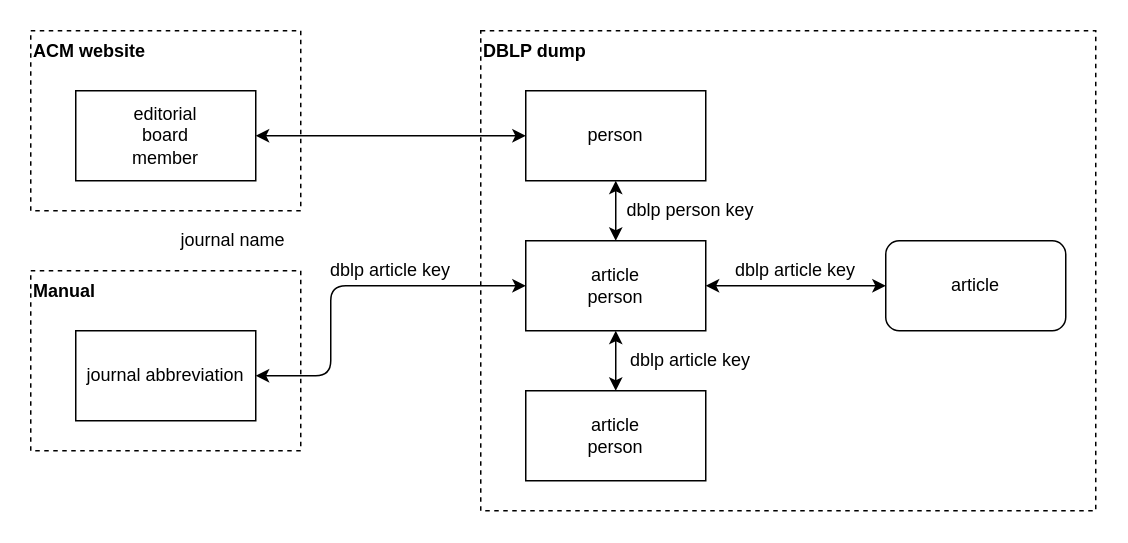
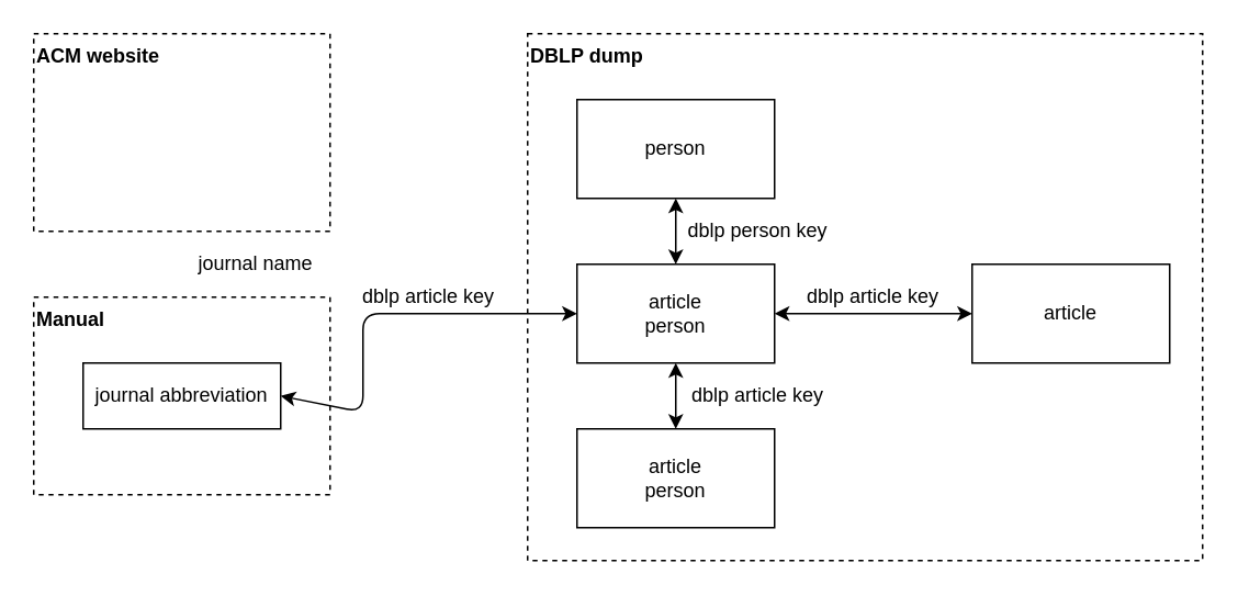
  <mxCell id="0" />
  <mxCell id="1" parent="0" />
  <mxCell id="2" value="ACM website" style="rounded=0;whiteSpace=wrap;html=1;dashed=1;align=left;verticalAlign=top;fontStyle=1" vertex="1" parent="1"><mxGeometry x="20" y="20" width="180" height="120" as="geometry" /></mxCell>
- <mxCell id="3" value="editorial&lt;br&gt;board&lt;br&gt;member" style="rounded=0;whiteSpace=wrap;html=1;" vertex="1" parent="1"><mxGeometry x="50" y="60" width="120" height="60" as="geometry" /></mxCell>
  <mxCell id="4" value="Manual" style="rounded=0;whiteSpace=wrap;html=1;dashed=1;align=left;verticalAlign=top;fontStyle=1" vertex="1" parent="1"><mxGeometry x="20" y="180" width="180" height="120" as="geometry" /></mxCell>
- <mxCell id="5" value="journal abbreviation" style="rounded=0;whiteSpace=wrap;html=1;" vertex="1" parent="1"><mxGeometry x="50" y="220" width="120" height="60" as="geometry" /></mxCell>
+ <mxCell id="5" value="journal abbreviation" style="rounded=0;whiteSpace=wrap;html=1;" vertex="1" parent="1"><mxGeometry x="50" y="220" width="120" height="40" as="geometry" /></mxCell>
  <mxCell id="6" value="dblp article key" style="text;html=1;strokeColor=none;fillColor=none;align=center;verticalAlign=middle;whiteSpace=wrap;rounded=0;dashed=1;" vertex="1" parent="1"><mxGeometry x="200" y="170" width="120" height="20" as="geometry" /></mxCell>
  <mxCell id="7" value="journal name" style="text;html=1;strokeColor=none;fillColor=none;align=center;verticalAlign=middle;whiteSpace=wrap;rounded=0;dashed=1;" vertex="1" parent="1"><mxGeometry x="110" y="150" width="90" height="20" as="geometry" /></mxCell>
  <mxCell id="8" value="" style="group" vertex="1" connectable="0" parent="1"><mxGeometry x="320" y="20" width="410" height="320" as="geometry" /></mxCell>
  <mxCell id="9" value="DBLP dump" style="rounded=0;whiteSpace=wrap;html=1;dashed=1;align=left;verticalAlign=top;fontStyle=1" vertex="1" parent="8"><mxGeometry width="410" height="320" as="geometry" /></mxCell>
  <mxCell id="10" value="article&lt;br&gt;person" style="rounded=0;whiteSpace=wrap;html=1;" vertex="1" parent="8"><mxGeometry x="30" y="140" width="120" height="60" as="geometry" /></mxCell>
- <mxCell id="11" value="article" style="whiteSpace=wrap;html=1;rounded=1;" vertex="1" parent="8"><mxGeometry x="270" y="140" width="120" height="60" as="geometry" /></mxCell>
+ <mxCell id="11" value="article" style="rounded=0;whiteSpace=wrap;html=1;" vertex="1" parent="8"><mxGeometry x="270" y="140" width="120" height="60" as="geometry" /></mxCell>
  <mxCell id="12" value="person" style="rounded=0;whiteSpace=wrap;html=1;" vertex="1" parent="8"><mxGeometry x="30" y="40" width="120" height="60" as="geometry" /></mxCell>
  <mxCell id="13" value="" style="endArrow=classic;startArrow=classic;html=1;entryX=0.5;entryY=1;entryDx=0;entryDy=0;exitX=0.5;exitY=0;exitDx=0;exitDy=0;" edge="1" parent="8" source="10" target="12"><mxGeometry x="-440" y="-120" width="50" height="50" as="geometry"><mxPoint x="630" y="270" as="sourcePoint" /><mxPoint x="680" y="220" as="targetPoint" /></mxGeometry></mxCell>
  <mxCell id="14" value="" style="endArrow=classic;startArrow=classic;html=1;exitX=0.5;exitY=0;exitDx=0;exitDy=0;entryX=0.5;entryY=1;entryDx=0;entryDy=0;" edge="1" parent="8" source="17" target="10"><mxGeometry x="-440" y="-120" width="50" height="50" as="geometry"><mxPoint x="350" y="180" as="sourcePoint" /><mxPoint x="340" y="230" as="targetPoint" /></mxGeometry></mxCell>
  <mxCell id="15" value="dblp article key" style="text;html=1;strokeColor=none;fillColor=none;align=center;verticalAlign=middle;whiteSpace=wrap;rounded=0;dashed=1;" vertex="1" parent="8"><mxGeometry x="90" y="210" width="100" height="20" as="geometry" /></mxCell>
  <mxCell id="16" value="dblp person key" style="text;html=1;strokeColor=none;fillColor=none;align=center;verticalAlign=middle;whiteSpace=wrap;rounded=0;dashed=1;" vertex="1" parent="8"><mxGeometry x="90" y="110" width="100" height="20" as="geometry" /></mxCell>
  <mxCell id="17" value="article&lt;br&gt;person" style="rounded=0;whiteSpace=wrap;html=1;" vertex="1" parent="8"><mxGeometry x="30" y="240" width="120" height="60" as="geometry" /></mxCell>
  <mxCell id="18" value="" style="endArrow=classic;startArrow=classic;html=1;exitX=0;exitY=0.5;exitDx=0;exitDy=0;entryX=1;entryY=0.5;entryDx=0;entryDy=0;" edge="1" parent="8" source="11" target="10"><mxGeometry x="-440" y="-120" width="50" height="50" as="geometry"><mxPoint x="100" y="250" as="sourcePoint" /><mxPoint x="100" y="210" as="targetPoint" /></mxGeometry></mxCell>
  <mxCell id="19" value="dblp article key" style="text;html=1;strokeColor=none;fillColor=none;align=center;verticalAlign=middle;whiteSpace=wrap;rounded=0;dashed=1;" vertex="1" parent="8"><mxGeometry x="160" y="150" width="100" height="20" as="geometry" /></mxCell>
  <mxCell id="20" value="" style="endArrow=classic;startArrow=classic;html=1;entryX=0;entryY=0.5;entryDx=0;entryDy=0;exitX=1;exitY=0.5;exitDx=0;exitDy=0;" edge="1" parent="1" source="5" target="10"><mxGeometry width="50" height="50" relative="1" as="geometry"><mxPoint x="120" y="130" as="sourcePoint" /><mxPoint x="120" y="230" as="targetPoint" /><Array as="points"><mxPoint x="220" y="250" /><mxPoint x="220" y="190" /></Array></mxGeometry></mxCell>
- <mxCell id="21" value="" style="endArrow=classic;startArrow=classic;html=1;entryX=0;entryY=0.5;entryDx=0;entryDy=0;exitX=1;exitY=0.5;exitDx=0;exitDy=0;" edge="1" parent="1" source="3" target="12"><mxGeometry width="50" height="50" relative="1" as="geometry"><mxPoint x="-50" y="200" as="sourcePoint" /><mxPoint x="230" y="380" as="targetPoint" /></mxGeometry></mxCell>
